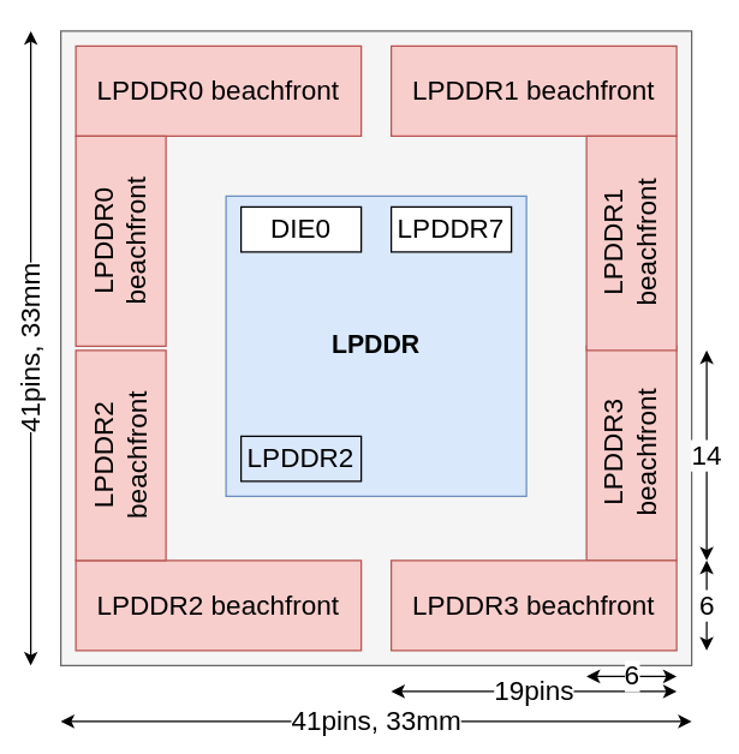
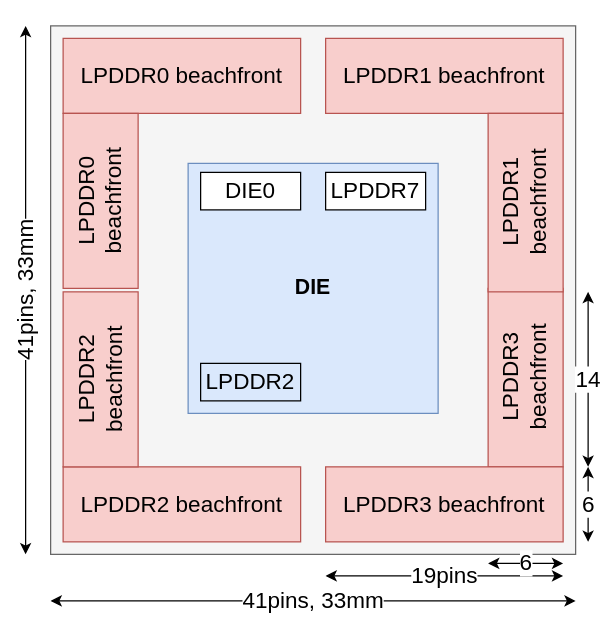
  <mxCell id="0" />
  <mxCell id="1" parent="0" />
  <mxCell id="2" value="" style="rounded=0;whiteSpace=wrap;html=1;fillColor=#f5f5f5;fontColor=#333333;strokeColor=#666666;" vertex="1" parent="1"><mxGeometry x="40" y="20" width="420" height="422.79" as="geometry" /></mxCell>
- <mxCell id="3" value="LPDDR" style="rounded=0;whiteSpace=wrap;html=1;fillColor=#dae8fc;strokeColor=#6c8ebf;fontSize=17;fontStyle=1" vertex="1" parent="1"><mxGeometry x="150" y="130" width="200" height="200" as="geometry" /></mxCell>
+ <mxCell id="3" value="DIE" style="rounded=0;whiteSpace=wrap;html=1;fillColor=#dae8fc;strokeColor=#6c8ebf;fontSize=17;fontStyle=1" vertex="1" parent="1"><mxGeometry x="150" y="130" width="200" height="200" as="geometry" /></mxCell>
  <mxCell id="4" value="LPDDR2" style="rounded=0;whiteSpace=wrap;html=1;fontSize=18;fillColor=#dae8fc;" vertex="1" parent="1"><mxGeometry x="160" y="290" width="80" height="30" as="geometry" /></mxCell>
  <mxCell id="5" value="LPDDR2 beachfront" style="rounded=0;whiteSpace=wrap;html=1;fillColor=#f8cecc;strokeColor=#b85450;fontSize=18;" vertex="1" parent="1"><mxGeometry x="50" y="372.79" width="190" height="60" as="geometry" /></mxCell>
  <mxCell id="6" value="LPDDR2 beachfront" style="rounded=0;whiteSpace=wrap;html=1;fillColor=#f8cecc;strokeColor=#b85450;fontSize=18;horizontal=0;" vertex="1" parent="1"><mxGeometry x="50" y="232.79" width="60" height="140" as="geometry" /></mxCell>
  <mxCell id="7" value="LPDDR3 beachfront" style="rounded=0;whiteSpace=wrap;html=1;fillColor=#f8cecc;strokeColor=#b85450;fontSize=18;horizontal=0;" vertex="1" parent="1"><mxGeometry x="390" y="230" width="60" height="142.79" as="geometry" /></mxCell>
  <mxCell id="8" value="LPDDR3 beachfront" style="rounded=0;whiteSpace=wrap;html=1;fillColor=#f8cecc;strokeColor=#b85450;fontSize=18;" vertex="1" parent="1"><mxGeometry x="260" y="372.79" width="190" height="60" as="geometry" /></mxCell>
  <mxCell id="9" value="19pins" style="endArrow=classic;startArrow=classic;html=1;rounded=0;fontSize=18;" edge="1" parent="1"><mxGeometry width="50" height="50" relative="1" as="geometry"><mxPoint x="260" y="460" as="sourcePoint" /><mxPoint x="450" y="460" as="targetPoint" /></mxGeometry></mxCell>
  <mxCell id="10" value="41pins, 33mm" style="endArrow=classic;startArrow=classic;html=1;rounded=0;fontSize=18;horizontal=0;" edge="1" parent="1"><mxGeometry width="50" height="50" relative="1" as="geometry"><mxPoint x="20" y="442.79" as="sourcePoint" /><mxPoint x="20" y="20" as="targetPoint" /></mxGeometry></mxCell>
  <mxCell id="11" value="41pins, 33mm" style="endArrow=classic;startArrow=classic;html=1;rounded=0;fontSize=18;" edge="1" parent="1"><mxGeometry width="50" height="50" relative="1" as="geometry"><mxPoint x="40" y="480" as="sourcePoint" /><mxPoint x="460" y="480" as="targetPoint" /></mxGeometry></mxCell>
  <mxCell id="12" value="6" style="endArrow=classic;startArrow=classic;html=1;rounded=0;fontSize=18;" edge="1" parent="1"><mxGeometry width="50" height="50" relative="1" as="geometry"><mxPoint x="470" y="432.79" as="sourcePoint" /><mxPoint x="470" y="372.79" as="targetPoint" /></mxGeometry></mxCell>
  <mxCell id="13" value="14" style="endArrow=classic;startArrow=classic;html=1;rounded=0;fontSize=18;" edge="1" parent="1"><mxGeometry width="50" height="50" relative="1" as="geometry"><mxPoint x="470" y="372.79" as="sourcePoint" /><mxPoint x="470" y="232.79" as="targetPoint" /></mxGeometry></mxCell>
  <mxCell id="14" value="6" style="endArrow=classic;startArrow=classic;html=1;rounded=0;fontSize=18;" edge="1" parent="1"><mxGeometry width="50" height="50" relative="1" as="geometry"><mxPoint x="390" y="450" as="sourcePoint" /><mxPoint x="450" y="450" as="targetPoint" /></mxGeometry></mxCell>
  <mxCell id="15" value="DIE0" style="rounded=0;whiteSpace=wrap;html=1;fontSize=18;" vertex="1" parent="1"><mxGeometry x="160" y="137.21" width="80" height="30" as="geometry" /></mxCell>
  <mxCell id="16" value="LPDDR7" style="rounded=0;whiteSpace=wrap;html=1;fontSize=18;" vertex="1" parent="1"><mxGeometry x="260" y="137.21" width="80" height="30" as="geometry" /></mxCell>
  <mxCell id="17" value="LPDDR0 beachfront" style="rounded=0;whiteSpace=wrap;html=1;fillColor=#f8cecc;strokeColor=#b85450;fontSize=18;" vertex="1" parent="1"><mxGeometry x="50" y="30" width="190" height="60" as="geometry" /></mxCell>
  <mxCell id="18" value="LPDDR0 beachfront" style="rounded=0;whiteSpace=wrap;html=1;fillColor=#f8cecc;strokeColor=#b85450;fontSize=18;horizontal=0;" vertex="1" parent="1"><mxGeometry x="50" y="90" width="60" height="140" as="geometry" /></mxCell>
  <mxCell id="19" value="LPDDR1 beachfront" style="rounded=0;whiteSpace=wrap;html=1;fillColor=#f8cecc;strokeColor=#b85450;fontSize=18;" vertex="1" parent="1"><mxGeometry x="260" y="30" width="190" height="60" as="geometry" /></mxCell>
  <mxCell id="20" value="LPDDR1 beachfront" style="rounded=0;whiteSpace=wrap;html=1;fillColor=#f8cecc;strokeColor=#b85450;fontSize=18;horizontal=0;" vertex="1" parent="1"><mxGeometry x="390" y="90" width="60" height="142.79" as="geometry" /></mxCell>
